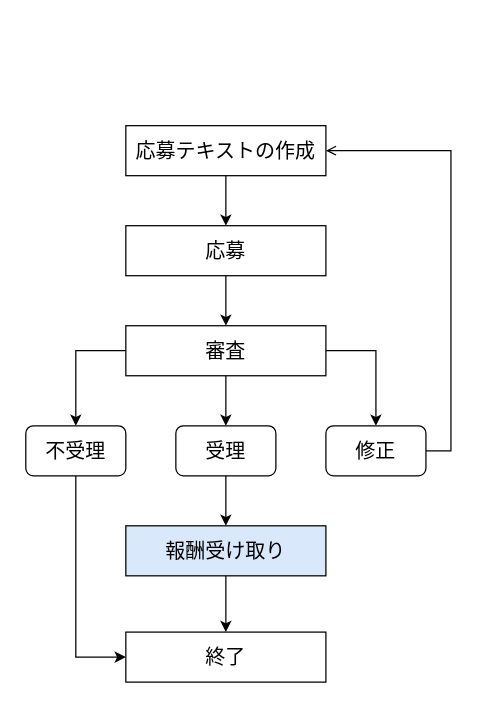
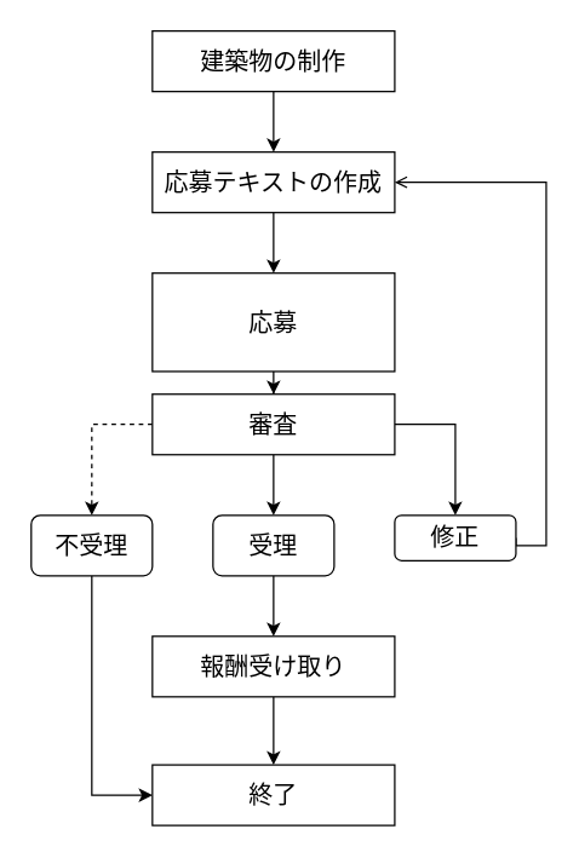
  <mxCell id="0" />
  <mxCell id="1" parent="0" />
+ <mxCell id="2" value="" style="edgeStyle=orthogonalEdgeStyle;rounded=0;orthogonalLoop=1;jettySize=auto;html=1;fontSize=16;" edge="1" parent="1" source="3" target="5"><mxGeometry relative="1" as="geometry" /></mxCell>
+ <mxCell id="3" value="建築物の制作" style="rounded=0;whiteSpace=wrap;html=1;fontSize=16;glass=0;strokeWidth=1;shadow=0;" parent="1" vertex="1"><mxGeometry x="100" y="20" width="160" height="40" as="geometry" /></mxCell>
  <mxCell id="4" value="" style="edgeStyle=orthogonalEdgeStyle;rounded=0;orthogonalLoop=1;jettySize=auto;html=1;fontSize=16;" edge="1" parent="1" source="5" target="7"><mxGeometry relative="1" as="geometry" /></mxCell>
  <mxCell id="5" value="応募テキストの作成" style="rounded=0;whiteSpace=wrap;html=1;fontSize=16;glass=0;strokeWidth=1;shadow=0;" vertex="1" parent="1"><mxGeometry x="100" y="100" width="160" height="40" as="geometry" /></mxCell>
  <mxCell id="6" value="" style="edgeStyle=orthogonalEdgeStyle;rounded=0;orthogonalLoop=1;jettySize=auto;html=1;fontSize=16;" edge="1" parent="1" source="7" target="11"><mxGeometry relative="1" as="geometry" /></mxCell>
- <mxCell id="7" value="応募" style="whiteSpace=wrap;html=1;rounded=0;shadow=0;fontSize=16;strokeWidth=1;glass=0;" vertex="1" parent="1"><mxGeometry x="100" y="180" width="160" height="40" as="geometry" /></mxCell>
- <mxCell id="8" value="" style="edgeStyle=orthogonalEdgeStyle;rounded=0;orthogonalLoop=1;jettySize=auto;html=1;fontSize=16;exitX=0;exitY=0.5;exitDx=0;exitDy=0;" edge="1" parent="1" source="11" target="14"><mxGeometry relative="1" as="geometry" /></mxCell>
+ <mxCell id="7" value="応募" style="whiteSpace=wrap;html=1;rounded=0;shadow=0;fontSize=16;strokeWidth=1;glass=0;" vertex="1" parent="1"><mxGeometry x="100" y="180" width="160" height="65" as="geometry" /></mxCell>
+ <mxCell id="8" value="" style="edgeStyle=orthogonalEdgeStyle;rounded=0;orthogonalLoop=1;jettySize=auto;html=1;fontSize=16;exitX=0;exitY=0.5;exitDx=0;exitDy=0;dashed=1;" edge="1" parent="1" source="11" target="14"><mxGeometry relative="1" as="geometry" /></mxCell>
  <mxCell id="9" style="edgeStyle=orthogonalEdgeStyle;rounded=0;orthogonalLoop=1;jettySize=auto;html=1;exitX=0.5;exitY=1;exitDx=0;exitDy=0;entryX=0.5;entryY=0;entryDx=0;entryDy=0;fontSize=16;" edge="1" parent="1" source="11" target="15"><mxGeometry relative="1" as="geometry" /></mxCell>
  <mxCell id="10" style="edgeStyle=orthogonalEdgeStyle;rounded=0;orthogonalLoop=1;jettySize=auto;html=1;exitX=1;exitY=0.5;exitDx=0;exitDy=0;entryX=0.5;entryY=0;entryDx=0;entryDy=0;fontSize=16;" edge="1" parent="1" source="11" target="17"><mxGeometry relative="1" as="geometry" /></mxCell>
  <mxCell id="11" value="審査" style="whiteSpace=wrap;html=1;rounded=0;shadow=0;fontSize=16;strokeWidth=1;glass=0;" vertex="1" parent="1"><mxGeometry x="100" y="260" width="160" height="40" as="geometry" /></mxCell>
  <mxCell id="12" style="edgeStyle=orthogonalEdgeStyle;rounded=0;orthogonalLoop=1;jettySize=auto;html=1;exitX=0.5;exitY=1;exitDx=0;exitDy=0;entryX=0.5;entryY=0;entryDx=0;entryDy=0;fontSize=16;" edge="1" parent="1" source="15" target="20"><mxGeometry relative="1" as="geometry" /></mxCell>
  <mxCell id="13" style="edgeStyle=orthogonalEdgeStyle;rounded=0;orthogonalLoop=1;jettySize=auto;html=1;exitX=0.5;exitY=1;exitDx=0;exitDy=0;entryX=0;entryY=0.5;entryDx=0;entryDy=0;fontSize=16;" edge="1" parent="1" source="14" target="18"><mxGeometry relative="1" as="geometry"><Array as="points"><mxPoint x="60" y="525" /></Array></mxGeometry></mxCell>
  <mxCell id="14" value="不受理" style="whiteSpace=wrap;html=1;rounded=1;shadow=0;fontSize=16;strokeWidth=1;glass=0;sketch=0;" vertex="1" parent="1"><mxGeometry x="20" y="340" width="80" height="40" as="geometry" /></mxCell>
  <mxCell id="15" value="受理" style="whiteSpace=wrap;html=1;rounded=1;shadow=0;fontSize=16;strokeWidth=1;glass=0;sketch=0;" vertex="1" parent="1"><mxGeometry x="140" y="340" width="80" height="40" as="geometry" /></mxCell>
  <mxCell id="16" style="edgeStyle=orthogonalEdgeStyle;rounded=0;orthogonalLoop=1;jettySize=auto;html=1;exitX=1;exitY=0.5;exitDx=0;exitDy=0;entryX=1;entryY=0.5;entryDx=0;entryDy=0;fontSize=16;endArrow=open;" edge="1" parent="1" source="17" target="5"><mxGeometry relative="1" as="geometry"><Array as="points"><mxPoint x="360" y="360" /><mxPoint x="360" y="120" /></Array></mxGeometry></mxCell>
- <mxCell id="17" value="修正" style="whiteSpace=wrap;html=1;rounded=1;shadow=0;fontSize=16;strokeWidth=1;glass=0;sketch=0;" vertex="1" parent="1"><mxGeometry x="260" y="340" width="80" height="40" as="geometry" /></mxCell>
+ <mxCell id="17" value="修正" style="whiteSpace=wrap;html=1;rounded=1;shadow=0;fontSize=16;strokeWidth=1;glass=0;sketch=0;" vertex="1" parent="1"><mxGeometry x="260" y="340" width="80" height="30" as="geometry" /></mxCell>
  <mxCell id="18" value="&lt;div&gt;終了&lt;/div&gt;" style="whiteSpace=wrap;html=1;rounded=0;shadow=0;fontSize=16;strokeWidth=1;glass=0;" vertex="1" parent="1"><mxGeometry x="100" y="505" width="160" height="40" as="geometry" /></mxCell>
  <mxCell id="19" value="" style="edgeStyle=orthogonalEdgeStyle;rounded=0;orthogonalLoop=1;jettySize=auto;html=1;fontSize=16;" edge="1" parent="1" source="20" target="18"><mxGeometry relative="1" as="geometry" /></mxCell>
- <mxCell id="20" value="報酬受け取り" style="whiteSpace=wrap;html=1;rounded=0;shadow=0;fontSize=16;strokeWidth=1;glass=0;fillColor=#dae8fc;" vertex="1" parent="1"><mxGeometry x="100" y="420" width="160" height="40" as="geometry" /></mxCell>
+ <mxCell id="20" value="報酬受け取り" style="whiteSpace=wrap;html=1;rounded=0;shadow=0;fontSize=16;strokeWidth=1;glass=0;" vertex="1" parent="1"><mxGeometry x="100" y="420" width="160" height="40" as="geometry" /></mxCell>
